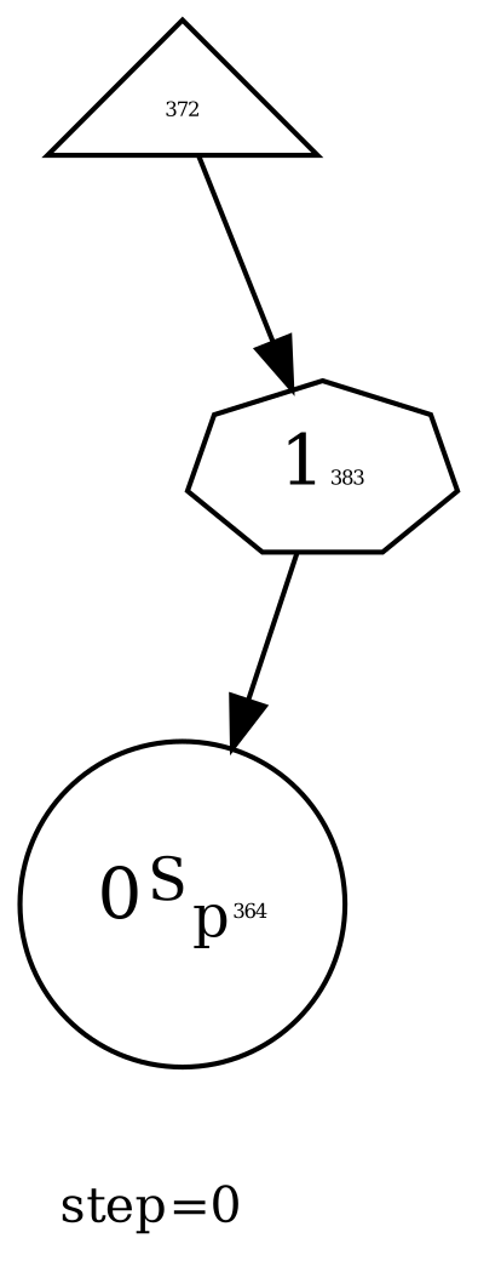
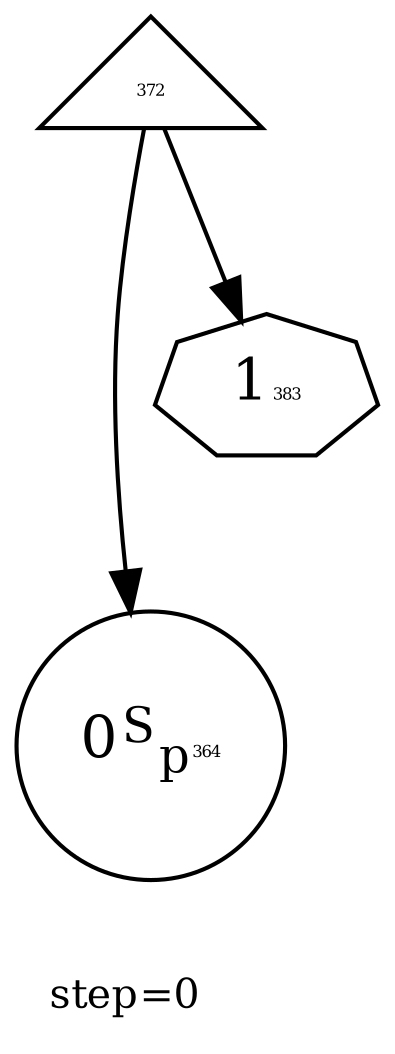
  digraph {
    fontsize=10
    label="step=0"
    labeljust=left
    labelloc=bottom
    node [color=black labelfontcolor=black peripheries=1]
    edge [color=black]
    n1 [label=<0<SUP>S</SUP><SUB>p</SUB><FONT POINT-SIZE='4'>364</FONT>> shape=circle]
    n2 [label=<<FONT POINT-SIZE='4'>372</FONT>> shape=triangle]
    n3 [label=<1<FONT POINT-SIZE='4'>383</FONT>> shape=septagon labelfontcolor=""]
    n2 -> n3
-   n3 -> n1
+   n2 -> n1
  }
